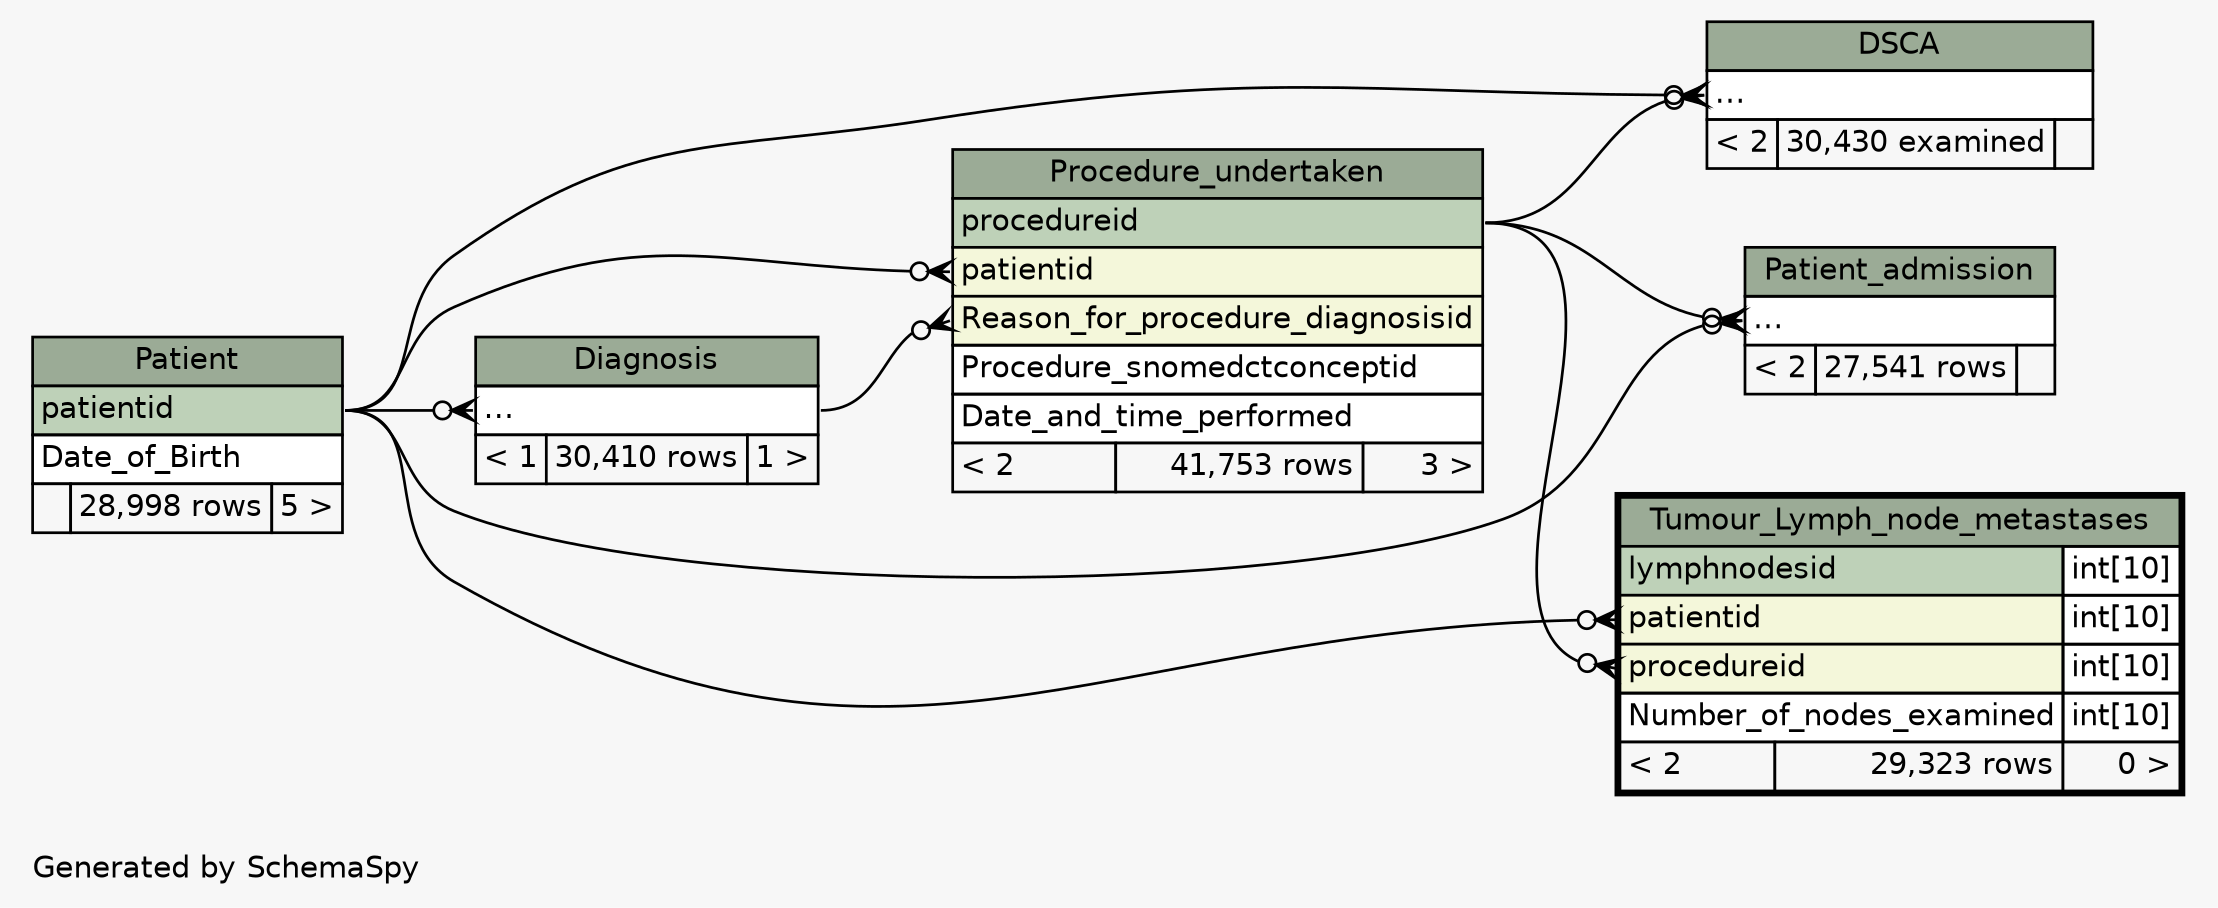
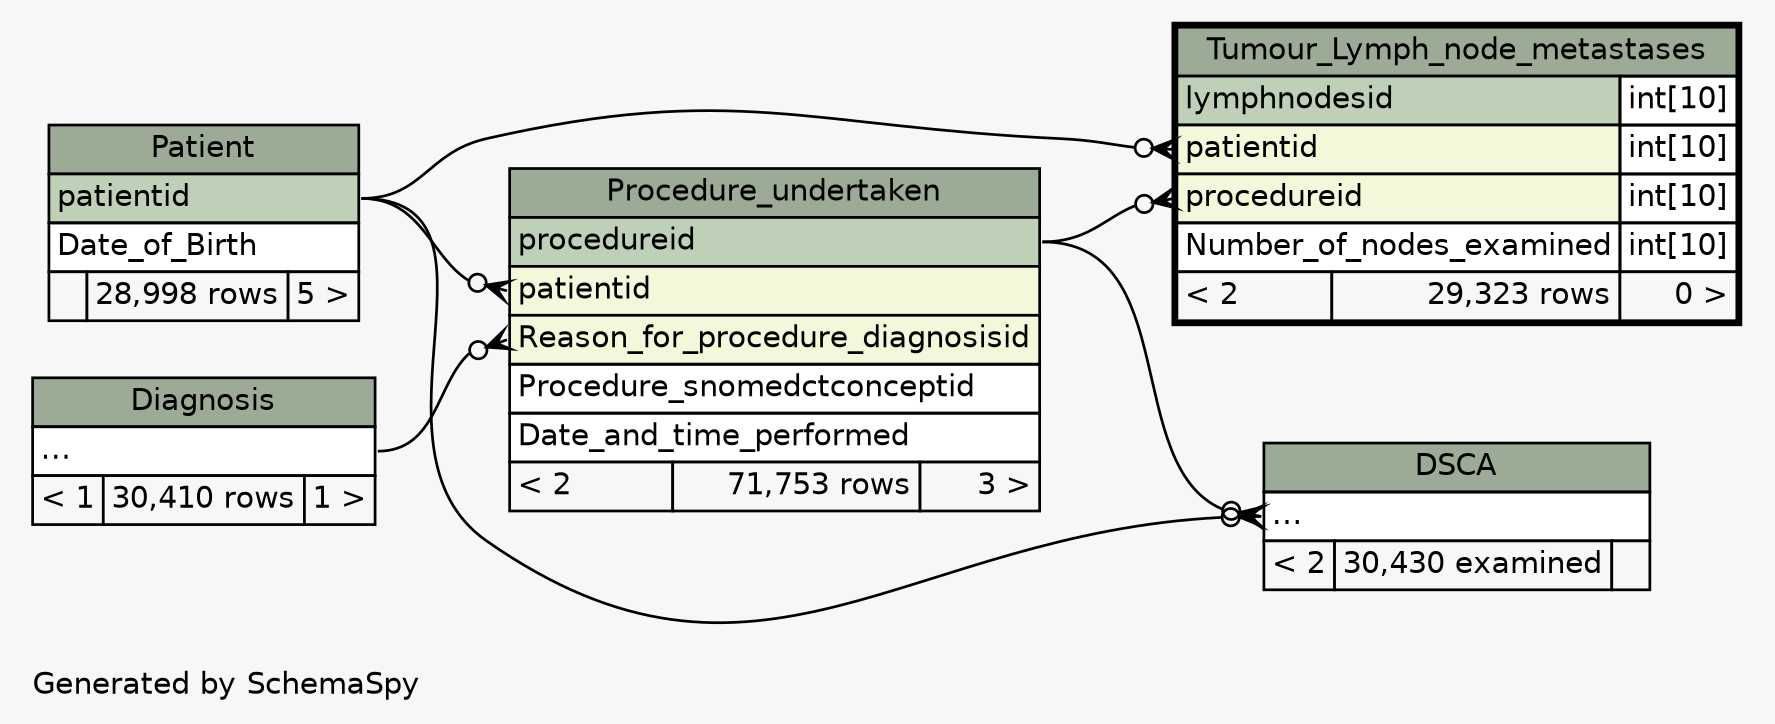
  digraph {
    bgcolor="#f7f7f7"
    fontname=Helvetica
    fontsize=11
    label="\nGenerated by SchemaSpy"
    labeljust=l
    nodesep=0.18
    rankdir=RL
    ranksep=0.46
    node [fontname=Helvetica fontsize=11 shape=plaintext]
    edge [arrowhead=none arrowsize=0.8 arrowtail=crowodot dir=back headport="patientid:e" tailport="elipses:w"]
    n1 [label=<     <TABLE BORDER="0" CELLBORDER="1" CELLSPACING="0" BGCOLOR="#ffffff">       <TR><TD COLSPAN="3" BGCOLOR="#9bab96" ALIGN="CENTER">Diagnosis</TD></TR>       <TR><TD PORT="elipses" COLSPAN="3" ALIGN="LEFT">...</TD></TR>       <TR><TD ALIGN="LEFT" BGCOLOR="#f7f7f7">&lt; 1</TD><TD ALIGN="RIGHT" BGCOLOR="#f7f7f7">30,410 rows</TD><TD ALIGN="RIGHT" BGCOLOR="#f7f7f7">1 &gt;</TD></TR>     </TABLE>>]
    n2 [label=<     <TABLE BORDER="0" CELLBORDER="1" CELLSPACING="0" BGCOLOR="#ffffff">       <TR><TD COLSPAN="3" BGCOLOR="#9bab96" ALIGN="CENTER">Patient</TD></TR>       <TR><TD PORT="patientid" COLSPAN="3" BGCOLOR="#bed1b8" ALIGN="LEFT">patientid</TD></TR>       <TR><TD PORT="Date_of_Birth" COLSPAN="3" ALIGN="LEFT">Date_of_Birth</TD></TR>       <TR><TD ALIGN="LEFT" BGCOLOR="#f7f7f7">  </TD><TD ALIGN="RIGHT" BGCOLOR="#f7f7f7">28,998 rows</TD><TD ALIGN="RIGHT" BGCOLOR="#f7f7f7">5 &gt;</TD></TR>     </TABLE>>]
    n3 [label=<     <TABLE BORDER="0" CELLBORDER="1" CELLSPACING="0" BGCOLOR="#ffffff">       <TR><TD COLSPAN="3" BGCOLOR="#9bab96" ALIGN="CENTER">DSCA</TD></TR>       <TR><TD PORT="elipses" COLSPAN="3" ALIGN="LEFT">...</TD></TR>       <TR><TD ALIGN="LEFT" BGCOLOR="#f7f7f7">&lt; 2</TD><TD ALIGN="RIGHT" BGCOLOR="#f7f7f7">30,430 examined</TD><TD ALIGN="RIGHT" BGCOLOR="#f7f7f7">  </TD></TR>     </TABLE>>]
-   n4 [label=<     <TABLE BORDER="0" CELLBORDER="1" CELLSPACING="0" BGCOLOR="#ffffff">       <TR><TD COLSPAN="3" BGCOLOR="#9bab96" ALIGN="CENTER">Procedure_undertaken</TD></TR>       <TR><TD PORT="procedureid" COLSPAN="3" BGCOLOR="#bed1b8" ALIGN="LEFT">procedureid</TD></TR>       <TR><TD PORT="patientid" COLSPAN="3" BGCOLOR="#f4f7da" ALIGN="LEFT">patientid</TD></TR>       <TR><TD PORT="Reason_for_procedure_diagnosisid" COLSPAN="3" BGCOLOR="#f4f7da" ALIGN="LEFT">Reason_for_procedure_diagnosisid</TD></TR>       <TR><TD PORT="Procedure_snomedctconceptid" COLSPAN="3" ALIGN="LEFT">Procedure_snomedctconceptid</TD></TR>       <TR><TD PORT="Date_and_time_performed" COLSPAN="3" ALIGN="LEFT">Date_and_time_performed</TD></TR>       <TR><TD ALIGN="LEFT" BGCOLOR="#f7f7f7">&lt; 2</TD><TD ALIGN="RIGHT" BGCOLOR="#f7f7f7">41,753 rows</TD><TD ALIGN="RIGHT" BGCOLOR="#f7f7f7">3 &gt;</TD></TR>     </TABLE>>]
-   n5 [label=<     <TABLE BORDER="0" CELLBORDER="1" CELLSPACING="0" BGCOLOR="#ffffff">       <TR><TD COLSPAN="3" BGCOLOR="#9bab96" ALIGN="CENTER">Patient_admission</TD></TR>       <TR><TD PORT="elipses" COLSPAN="3" ALIGN="LEFT">...</TD></TR>       <TR><TD ALIGN="LEFT" BGCOLOR="#f7f7f7">&lt; 2</TD><TD ALIGN="RIGHT" BGCOLOR="#f7f7f7">27,541 rows</TD><TD ALIGN="RIGHT" BGCOLOR="#f7f7f7">  </TD></TR>     </TABLE>>]
+   n4 [label=<     <TABLE BORDER="0" CELLBORDER="1" CELLSPACING="0" BGCOLOR="#ffffff">       <TR><TD COLSPAN="3" BGCOLOR="#9bab96" ALIGN="CENTER">Procedure_undertaken</TD></TR>       <TR><TD PORT="procedureid" COLSPAN="3" BGCOLOR="#bed1b8" ALIGN="LEFT">procedureid</TD></TR>       <TR><TD PORT="patientid" COLSPAN="3" BGCOLOR="#f4f7da" ALIGN="LEFT">patientid</TD></TR>       <TR><TD PORT="Reason_for_procedure_diagnosisid" COLSPAN="3" BGCOLOR="#f4f7da" ALIGN="LEFT">Reason_for_procedure_diagnosisid</TD></TR>       <TR><TD PORT="Procedure_snomedctconceptid" COLSPAN="3" ALIGN="LEFT">Procedure_snomedctconceptid</TD></TR>       <TR><TD PORT="Date_and_time_performed" COLSPAN="3" ALIGN="LEFT">Date_and_time_performed</TD></TR>       <TR><TD ALIGN="LEFT" BGCOLOR="#f7f7f7">&lt; 2</TD><TD ALIGN="RIGHT" BGCOLOR="#f7f7f7">71,753 rows</TD><TD ALIGN="RIGHT" BGCOLOR="#f7f7f7">3 &gt;</TD></TR>     </TABLE>>]
    n6 [label=<     <TABLE BORDER="2" CELLBORDER="1" CELLSPACING="0" BGCOLOR="#ffffff">       <TR><TD COLSPAN="3" BGCOLOR="#9bab96" ALIGN="CENTER">Tumour_Lymph_node_metastases</TD></TR>       <TR><TD PORT="lymphnodesid" COLSPAN="2" BGCOLOR="#bed1b8" ALIGN="LEFT">lymphnodesid</TD><TD PORT="lymphnodesid.type" ALIGN="LEFT">int[10]</TD></TR>       <TR><TD PORT="patientid" COLSPAN="2" BGCOLOR="#f4f7da" ALIGN="LEFT">patientid</TD><TD PORT="patientid.type" ALIGN="LEFT">int[10]</TD></TR>       <TR><TD PORT="procedureid" COLSPAN="2" BGCOLOR="#f4f7da" ALIGN="LEFT">procedureid</TD><TD PORT="procedureid.type" ALIGN="LEFT">int[10]</TD></TR>       <TR><TD PORT="Number_of_nodes_examined" COLSPAN="2" ALIGN="LEFT">Number_of_nodes_examined</TD><TD PORT="Number_of_nodes_examined.type" ALIGN="LEFT">int[10]</TD></TR>       <TR><TD ALIGN="LEFT" BGCOLOR="#f7f7f7">&lt; 2</TD><TD ALIGN="RIGHT" BGCOLOR="#f7f7f7">29,323 rows</TD><TD ALIGN="RIGHT" BGCOLOR="#f7f7f7">0 &gt;</TD></TR>     </TABLE>>]
-   n1 -> n2
    n3 -> n2
    n3 -> n4 [headport="procedureid:e"]
    n4 -> n1 [headport="elipses:e" tailport="Reason_for_procedure_diagnosisid:w"]
    n4 -> n2 [tailport="patientid:w"]
-   n5 -> n2
-   n5 -> n4 [headport="procedureid:e"]
    n6 -> n2 [tailport="patientid:w"]
    n6 -> n4 [headport="procedureid:e" tailport="procedureid:w"]
  }
